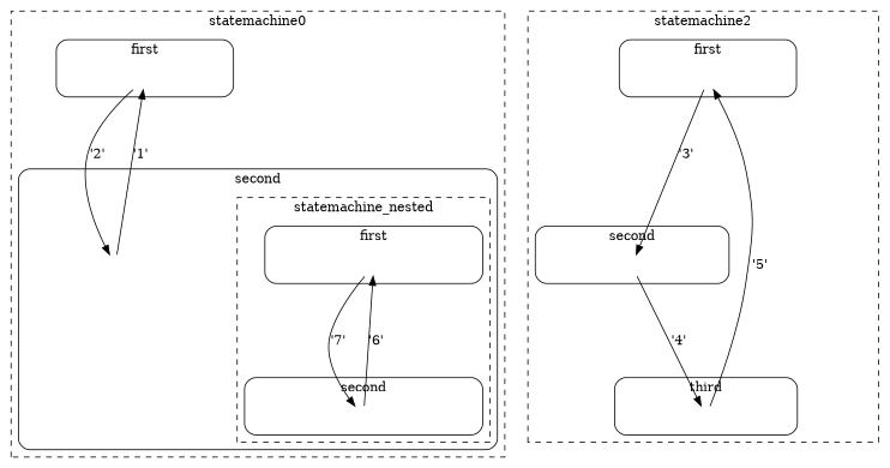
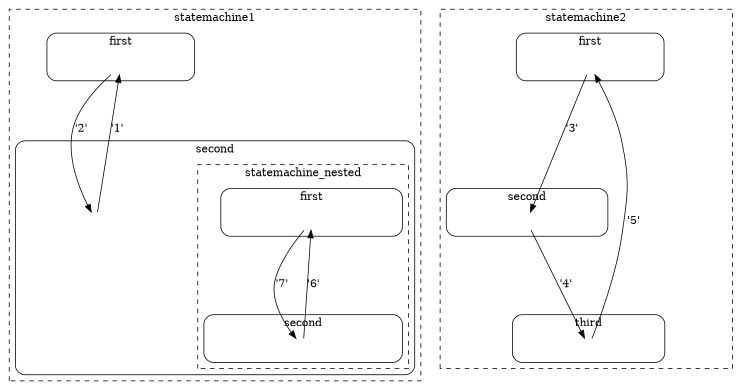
  digraph {
    compound=true
    nodesep=1
    ranksep=1.75
    node [shape=plaintext style=invis]
    statemachine1_first_C [height=0 width=0]
    statemachine_nested_first_C [height=0 width=0]
    statemachine_nested_second_C [height=0 width=0]
    statemachine1_second_C [height=0 width=0]
    statemachine2_first_C [height=0 width=0]
    statemachine2_second_C [height=0 width=0]
    statemachine2_third_C [height=0 width=0]
    subgraph cluster_1 {
-     label=statemachine0
+     label=statemachine1
      style=dashed
      subgraph cluster_2 {
        label=first
        style=rounded
        statemachine1_first_C
      }
      subgraph cluster_3 {
        label=second
        style=rounded
        statemachine1_second_C
        subgraph cluster_4 {
          label=statemachine_nested
          style=dashed
          subgraph cluster_5 {
            label=first
            style=rounded
            statemachine_nested_first_C
          }
          subgraph cluster_6 {
            label=second
            style=rounded
            statemachine_nested_second_C
          }
        }
      }
    }
    subgraph cluster_7 {
      label=statemachine2
      style=dashed
      subgraph cluster_8 {
        label=first
        style=rounded
        statemachine2_first_C
      }
      subgraph cluster_9 {
        label=second
        style=rounded
        statemachine2_second_C
      }
      subgraph cluster_10 {
        label=third
        style=rounded
        statemachine2_third_C
      }
    }
    statemachine1_first_C -> statemachine1_second_C [label="'2'"]
    statemachine_nested_first_C -> statemachine_nested_second_C [label="'7'"]
    statemachine_nested_second_C -> statemachine_nested_first_C [label="'6'"]
    statemachine1_second_C -> statemachine1_first_C [label="'1'"]
    statemachine2_first_C -> statemachine2_second_C [label="'3'"]
    statemachine2_second_C -> statemachine2_third_C [label="'4'"]
    statemachine2_third_C -> statemachine2_first_C [label="'5'"]
  }
